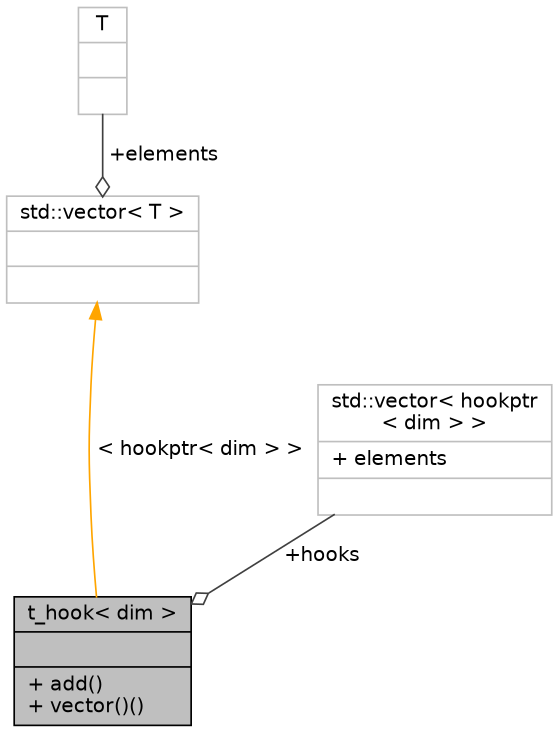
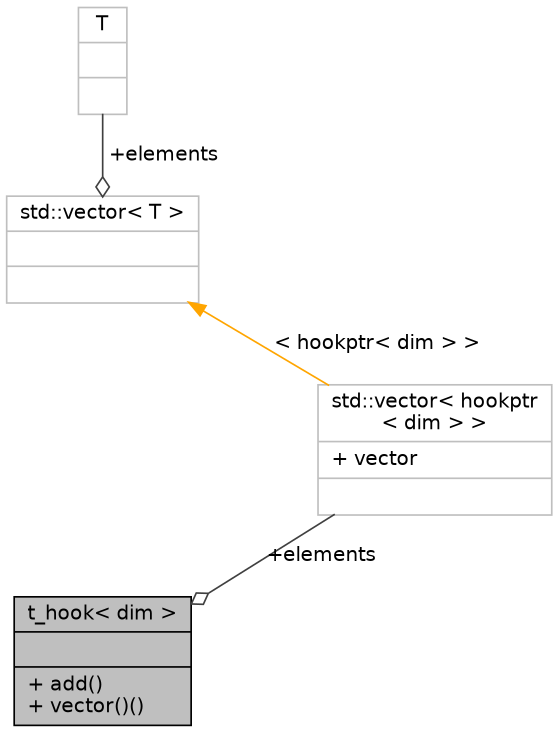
  digraph {
    node [color=grey75 fontname=Helvetica fontsize=12 shape=record]
    edge [arrowhead=odiamond color=grey25 fontname=Helvetica fontsize=12 labelfontname=Helvetica labelfontsize=12 style=solid]
    n1 [color=black fillcolor=grey75 fontcolor=black height=0.2 label="{t_hook\< dim \>\n||+ add()\l+ vector()()\l}" style=filled width=0.4]
-   n2 [height=0.2 label="{std::vector\< hookptr\l\< dim \> \>\n|+ elements\l|}" width=0.4]
+   n2 [height=0.2 label="{std::vector\< hookptr\l\< dim \> \>\n|+ vector\l|}" width=0.4]
    n3 [height=0.2 label="{std::vector\< T \>\n||}" width=0.4]
    n4 [height=0.2 label="{T\n||}" width=0.4]
-   n2 -> n1 [label=" +hooks"]
-   n3 -> n1 [color=orange dir=back label=" \< hookptr\< dim \> \>" arrowhead=""]
+   n2 -> n1 [label=" +elements"]
+   n3 -> n2 [color=orange dir=back label=" \< hookptr\< dim \> \>" arrowhead=""]
    n4 -> n3 [label=" +elements"]
  }
